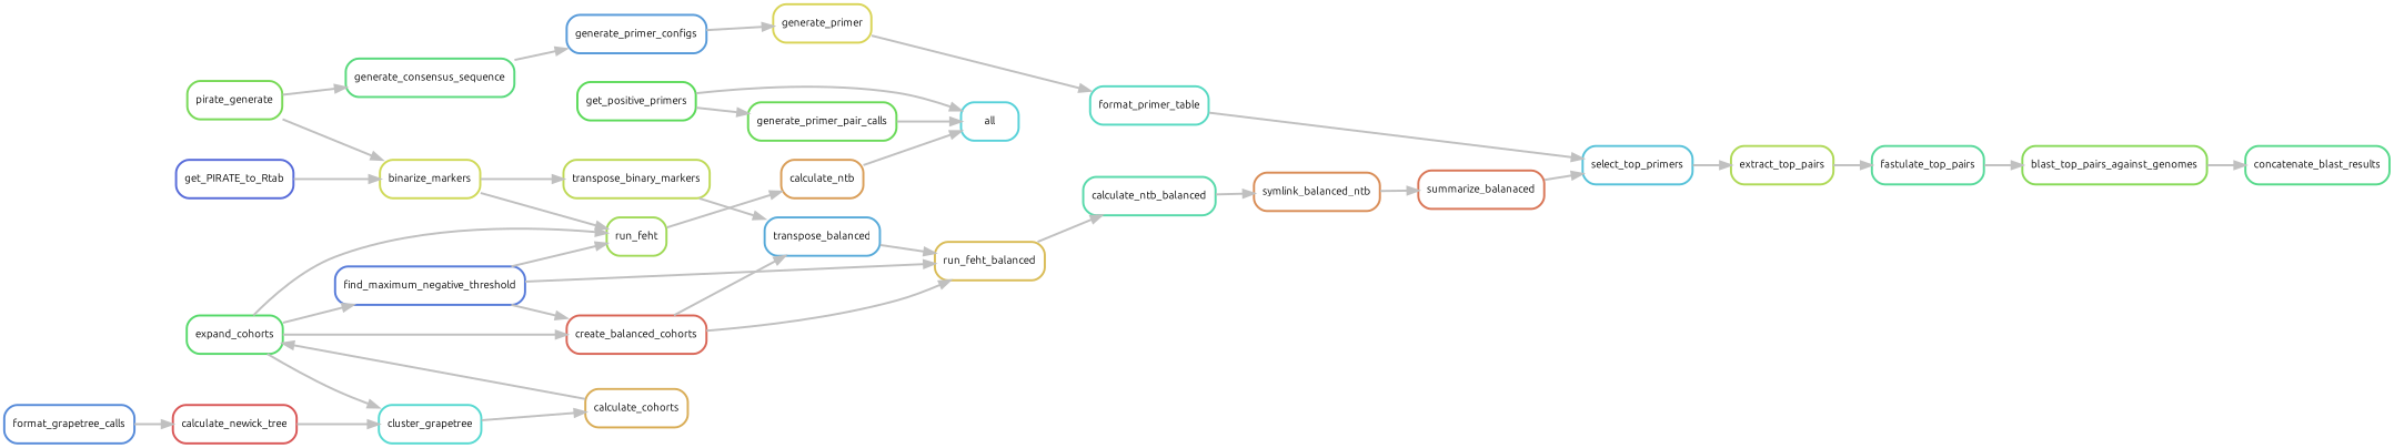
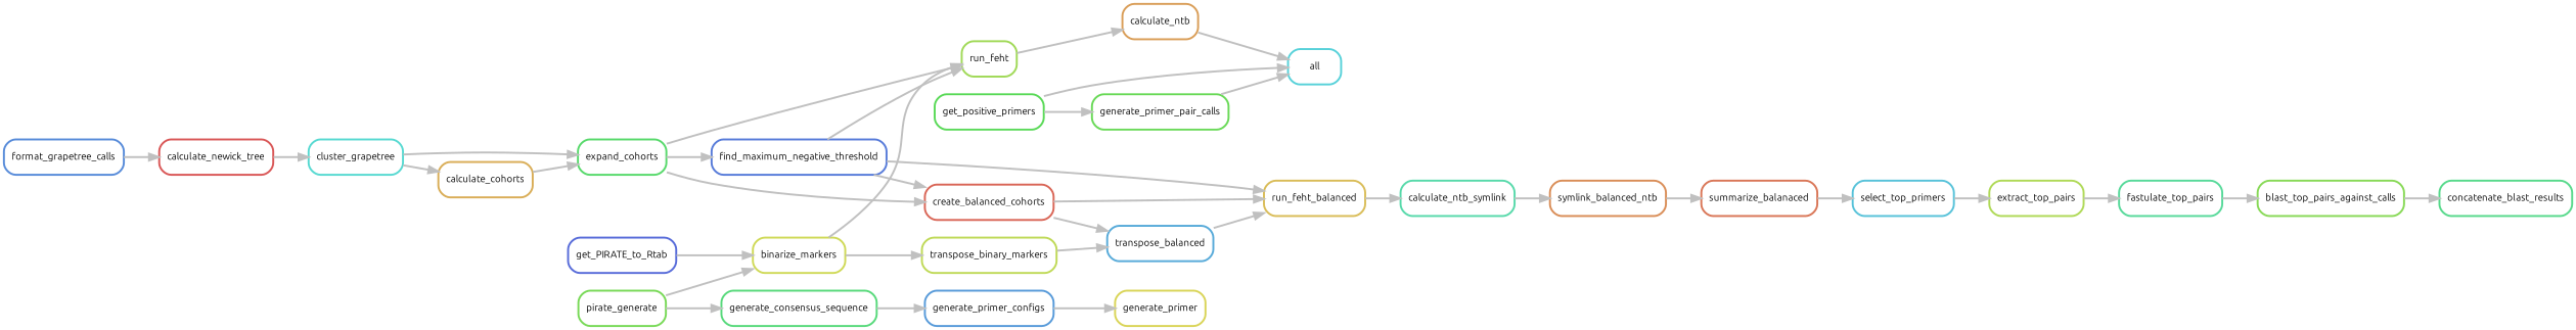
  digraph {
    bgcolor=white
    fontname=Ubuntu
    rankdir=LR
    node [fontname=Ubuntu fontsize=10 penwidth=2 shape=box style=rounded]
    edge [color=grey fontname=Ubuntu penwidth=2]
    n1 [color="0.51 0.6 0.85" label=all]
    n2 [color="0.09 0.6 0.85" label=calculate_ntb]
    n3 [color="0.24 0.6 0.85" label=run_feht]
    n4 [color="0.62 0.6 0.85" label=find_maximum_negative_threshold]
    n5 [color="0.13 0.6 0.85" label=run_feht_balanced]
    n6 [color="0.02 0.6 0.85" label=create_balanced_cohorts]
-   n7 [color="0.44 0.6 0.85" label=calculate_ntb_balanced]
+   n7 [color="0.44 0.6 0.85" label=calculate_ntb_symlink]
    n8 [color="0.56 0.6 0.85" label=transpose_balanced]
    n9 [color="0.36 0.6 0.85" label=expand_cohorts]
    n10 [color="0.49 0.6 0.85" label=cluster_grapetree]
    n11 [color="0.11 0.6 0.85" label=calculate_cohorts]
    n12 [color="0.00 0.6 0.85" label=calculate_newick_tree]
    n13 [color="0.60 0.6 0.85" label=format_grapetree_calls]
    n14 [color="0.18 0.6 0.85" label=binarize_markers]
    n15 [color="0.20 0.6 0.85" label=transpose_binary_markers]
    n16 [color="0.64 0.6 0.85" label=get_PIRATE_to_Rtab]
    n17 [color="0.29 0.6 0.85" label=pirate_generate]
    n18 [color="0.38 0.6 0.85" label=generate_consensus_sequence]
    n19 [color="0.58 0.6 0.85" label=generate_primer_configs]
    n20 [color="0.33 0.6 0.85" label=get_positive_primers]
    n21 [color="0.31 0.6 0.85" label=generate_primer_pair_calls]
    n22 [color="0.40 0.6 0.85" label=concatenate_blast_results]
-   n23 [color="0.27 0.6 0.85" label=blast_top_pairs_against_genomes]
+   n23 [color="0.27 0.6 0.85" label=blast_top_pairs_against_calls]
    n24 [color="0.42 0.6 0.85" label=fastulate_top_pairs]
    n25 [color="0.22 0.6 0.85" label=extract_top_pairs]
    n26 [color="0.53 0.6 0.85" label=select_top_primers]
-   n27 [color="0.47 0.6 0.85" label=format_primer_table]
    n28 [color="0.16 0.6 0.85" label=generate_primer]
    n29 [color="0.04 0.6 0.85" label=summarize_balanaced]
    n30 [color="0.07 0.6 0.85" label=symlink_balanced_ntb]
    n2 -> n1
    n3 -> n2
    n4 -> n3
    n4 -> n5
    n4 -> n6
    n5 -> n7
    n6 -> n5
    n6 -> n8
    n7 -> n30
    n8 -> n5
    n9 -> n3
    n9 -> n4
    n9 -> n6
-   n9 -> n10
+   n10 -> n9
    n10 -> n11
    n11 -> n9
    n12 -> n10
    n13 -> n12
    n14 -> n3
    n14 -> n15
    n15 -> n8
    n16 -> n14
    n17 -> n14
    n17 -> n18
    n18 -> n19
    n19 -> n28
    n20 -> n1
    n20 -> n21
    n21 -> n1
    n23 -> n22
    n24 -> n23
    n25 -> n24
    n26 -> n25
-   n27 -> n26
-   n28 -> n27
    n29 -> n26
    n30 -> n29
  }
